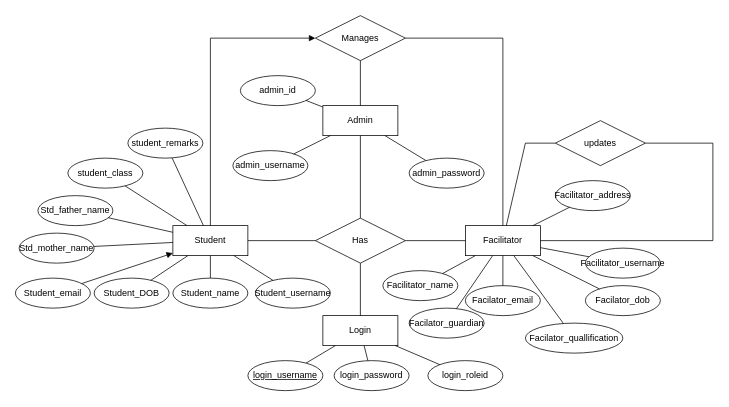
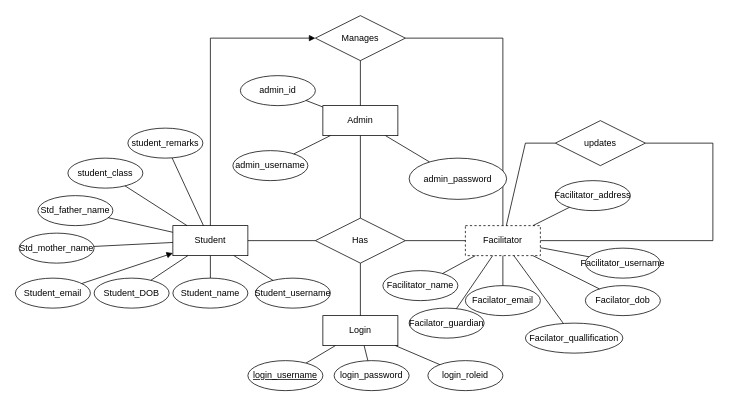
  <mxCell id="0" />
  <mxCell id="1" parent="0" />
  <mxCell id="2" value="Student" style="whiteSpace=wrap;html=1;align=center;" parent="1" vertex="1"><mxGeometry x="230" y="300" width="100" height="40" as="geometry" /></mxCell>
- <mxCell id="3" value="Facilitator" style="whiteSpace=wrap;html=1;align=center;" parent="1" vertex="1"><mxGeometry x="620" y="300" width="100" height="40" as="geometry" /></mxCell>
+ <mxCell id="3" value="Facilitator" style="whiteSpace=wrap;html=1;align=center;dashed=1;" parent="1" vertex="1"><mxGeometry x="620" y="300" width="100" height="40" as="geometry" /></mxCell>
  <mxCell id="4" value="Admin" style="whiteSpace=wrap;html=1;align=center;" parent="1" vertex="1"><mxGeometry x="430" y="140" width="100" height="40" as="geometry" /></mxCell>
  <mxCell id="5" value="Has" style="shape=rhombus;perimeter=rhombusPerimeter;whiteSpace=wrap;html=1;align=center;" parent="1" vertex="1"><mxGeometry x="420" y="290" width="120" height="60" as="geometry" /></mxCell>
  <mxCell id="6" value="" style="endArrow=none;html=1;rounded=0;" parent="1" source="4" target="5" edge="1"><mxGeometry relative="1" as="geometry"><mxPoint x="360" y="290" as="sourcePoint" /><mxPoint x="520" y="290" as="targetPoint" /></mxGeometry></mxCell>
  <mxCell id="7" value="" style="endArrow=none;html=1;rounded=0;" parent="1" source="2" target="5" edge="1"><mxGeometry relative="1" as="geometry"><mxPoint x="360" y="290" as="sourcePoint" /><mxPoint x="520" y="290" as="targetPoint" /></mxGeometry></mxCell>
  <mxCell id="8" value="" style="endArrow=none;html=1;rounded=0;" parent="1" source="5" target="3" edge="1"><mxGeometry relative="1" as="geometry"><mxPoint x="360" y="290" as="sourcePoint" /><mxPoint x="520" y="290" as="targetPoint" /></mxGeometry></mxCell>
  <mxCell id="9" value="Login" style="whiteSpace=wrap;html=1;align=center;" parent="1" vertex="1"><mxGeometry x="430" y="420" width="100" height="40" as="geometry" /></mxCell>
  <mxCell id="10" value="" style="endArrow=none;html=1;rounded=0;" parent="1" source="5" target="9" edge="1"><mxGeometry relative="1" as="geometry"><mxPoint x="360" y="290" as="sourcePoint" /><mxPoint x="520" y="290" as="targetPoint" /></mxGeometry></mxCell>
  <mxCell id="11" value="Manages" style="shape=rhombus;perimeter=rhombusPerimeter;whiteSpace=wrap;html=1;align=center;" parent="1" vertex="1"><mxGeometry x="420" y="20" width="120" height="60" as="geometry" /></mxCell>
  <mxCell id="12" value="" style="endArrow=none;html=1;rounded=0;" parent="1" source="4" target="11" edge="1"><mxGeometry relative="1" as="geometry"><mxPoint x="230" y="160" as="sourcePoint" /><mxPoint x="390" y="160" as="targetPoint" /></mxGeometry></mxCell>
  <mxCell id="13" value="" style="endArrow=block;html=1;rounded=0;exitX=0.5;exitY=0;exitDx=0;exitDy=0;" parent="1" source="2" target="11" edge="1"><mxGeometry relative="1" as="geometry"><mxPoint x="280" y="90" as="sourcePoint" /><mxPoint x="440" y="90" as="targetPoint" /><Array as="points"><mxPoint x="280" y="50" /></Array></mxGeometry></mxCell>
  <mxCell id="14" value="" style="endArrow=none;html=1;rounded=0;" parent="1" source="3" target="11" edge="1"><mxGeometry relative="1" as="geometry"><mxPoint x="230" y="160" as="sourcePoint" /><mxPoint x="390" y="160" as="targetPoint" /><Array as="points"><mxPoint x="670" y="50" /></Array></mxGeometry></mxCell>
  <mxCell id="15" value="Student_DOB" style="ellipse;whiteSpace=wrap;html=1;align=center;" parent="1" vertex="1"><mxGeometry x="125" y="370" width="100" height="40" as="geometry" /></mxCell>
  <mxCell id="16" value="Student_name" style="ellipse;whiteSpace=wrap;html=1;align=center;" parent="1" vertex="1"><mxGeometry x="230" y="370" width="100" height="40" as="geometry" /></mxCell>
  <mxCell id="17" value="Student_username" style="ellipse;whiteSpace=wrap;html=1;align=center;" parent="1" vertex="1"><mxGeometry x="340" y="370" width="100" height="40" as="geometry" /></mxCell>
  <mxCell id="18" value="" style="endArrow=none;html=1;rounded=0;" parent="1" source="15" target="2" edge="1"><mxGeometry relative="1" as="geometry"><mxPoint x="230" y="250" as="sourcePoint" /><mxPoint x="390" y="250" as="targetPoint" /></mxGeometry></mxCell>
  <mxCell id="19" value="" style="endArrow=none;html=1;rounded=0;" parent="1" source="16" target="2" edge="1"><mxGeometry relative="1" as="geometry"><mxPoint x="230" y="250" as="sourcePoint" /><mxPoint x="390" y="250" as="targetPoint" /></mxGeometry></mxCell>
  <mxCell id="20" value="" style="endArrow=none;html=1;rounded=0;" parent="1" source="17" target="2" edge="1"><mxGeometry relative="1" as="geometry"><mxPoint x="230" y="250" as="sourcePoint" /><mxPoint x="390" y="250" as="targetPoint" /></mxGeometry></mxCell>
  <mxCell id="21" value="login_password" style="ellipse;whiteSpace=wrap;html=1;align=center;" parent="1" vertex="1"><mxGeometry x="445" y="480" width="100" height="40" as="geometry" /></mxCell>
  <mxCell id="22" value="login_roleid" style="ellipse;whiteSpace=wrap;html=1;align=center;" parent="1" vertex="1"><mxGeometry x="570" y="480" width="100" height="40" as="geometry" /></mxCell>
  <mxCell id="23" value="" style="endArrow=none;html=1;rounded=0;" parent="1" source="28" target="9" edge="1"><mxGeometry relative="1" as="geometry"><mxPoint x="407.542" y="483.308" as="sourcePoint" /><mxPoint x="390" y="250" as="targetPoint" /></mxGeometry></mxCell>
  <mxCell id="24" value="" style="endArrow=none;html=1;rounded=0;" parent="1" source="21" target="9" edge="1"><mxGeometry relative="1" as="geometry"><mxPoint x="230" y="250" as="sourcePoint" /><mxPoint x="390" y="250" as="targetPoint" /></mxGeometry></mxCell>
  <mxCell id="25" value="" style="endArrow=none;html=1;rounded=0;" parent="1" source="22" target="9" edge="1"><mxGeometry relative="1" as="geometry"><mxPoint x="230" y="250" as="sourcePoint" /><mxPoint x="390" y="250" as="targetPoint" /></mxGeometry></mxCell>
  <mxCell id="26" value="admin_username" style="ellipse;whiteSpace=wrap;html=1;align=center;" parent="1" vertex="1"><mxGeometry x="310" y="200" width="100" height="40" as="geometry" /></mxCell>
  <mxCell id="27" value="admin_id" style="ellipse;whiteSpace=wrap;html=1;align=center;" parent="1" vertex="1"><mxGeometry x="320" y="100" width="100" height="40" as="geometry" /></mxCell>
  <mxCell id="28" value="login_username" style="ellipse;whiteSpace=wrap;html=1;align=center;fontStyle=4;" parent="1" vertex="1"><mxGeometry x="330" y="480" width="100" height="40" as="geometry" /></mxCell>
  <mxCell id="29" value="" style="endArrow=none;html=1;rounded=0;" parent="1" source="27" target="4" edge="1"><mxGeometry relative="1" as="geometry"><mxPoint x="230" y="250" as="sourcePoint" /><mxPoint x="390" y="250" as="targetPoint" /></mxGeometry></mxCell>
  <mxCell id="30" value="" style="endArrow=none;html=1;rounded=0;" parent="1" source="26" target="4" edge="1"><mxGeometry relative="1" as="geometry"><mxPoint x="230" y="250" as="sourcePoint" /><mxPoint x="390" y="250" as="targetPoint" /></mxGeometry></mxCell>
  <mxCell id="31" value="" style="endArrow=none;html=1;rounded=0;" parent="1" source="4" target="32" edge="1"><mxGeometry relative="1" as="geometry"><mxPoint x="230" y="250" as="sourcePoint" /><mxPoint x="390" y="250" as="targetPoint" /></mxGeometry></mxCell>
- <mxCell id="32" value="admin_password" style="ellipse;whiteSpace=wrap;html=1;align=center;" parent="1" vertex="1"><mxGeometry x="545" y="210" width="100" height="40" as="geometry" /></mxCell>
+ <mxCell id="32" value="admin_password" style="ellipse;whiteSpace=wrap;html=1;align=center;" parent="1" vertex="1"><mxGeometry x="545" y="210" width="130" height="55" as="geometry" /></mxCell>
  <mxCell id="33" value="" style="endArrow=block;html=1;rounded=0;" parent="1" source="34" target="2" edge="1"><mxGeometry relative="1" as="geometry"><mxPoint x="80" y="370" as="sourcePoint" /><mxPoint x="390" y="250" as="targetPoint" /></mxGeometry></mxCell>
  <mxCell id="34" value="Student_email" style="ellipse;whiteSpace=wrap;html=1;align=center;" parent="1" vertex="1"><mxGeometry y="370" width="100" height="40" as="geometry" x="20" /></mxCell>
  <mxCell id="35" value="Facilitator_address" style="ellipse;whiteSpace=wrap;html=1;align=center;" parent="1" vertex="1"><mxGeometry x="740" y="240" width="100" height="40" as="geometry" /></mxCell>
  <mxCell id="36" value="Facilator_email" style="ellipse;whiteSpace=wrap;html=1;align=center;" parent="1" vertex="1"><mxGeometry x="620" y="380" width="100" height="40" as="geometry" /></mxCell>
  <mxCell id="37" value="Facilitator_name" style="ellipse;whiteSpace=wrap;html=1;align=center;" parent="1" vertex="1"><mxGeometry x="510" y="360" width="100" height="40" as="geometry" /></mxCell>
  <mxCell id="38" value="Facilitator_username" style="ellipse;whiteSpace=wrap;html=1;align=center;" parent="1" vertex="1"><mxGeometry x="780" y="330" width="100" height="40" as="geometry" /></mxCell>
  <mxCell id="39" value="" style="endArrow=none;html=1;rounded=0;" parent="1" source="3" target="35" edge="1"><mxGeometry relative="1" as="geometry"><mxPoint x="440" y="250" as="sourcePoint" /><mxPoint x="600" y="250" as="targetPoint" /></mxGeometry></mxCell>
  <mxCell id="40" value="" style="endArrow=none;html=1;rounded=0;" parent="1" source="3" target="38" edge="1"><mxGeometry relative="1" as="geometry"><mxPoint x="690" y="330" as="sourcePoint" /><mxPoint x="850" y="330" as="targetPoint" /></mxGeometry></mxCell>
  <mxCell id="41" value="" style="endArrow=none;html=1;rounded=0;" parent="1" source="3" target="36" edge="1"><mxGeometry relative="1" as="geometry"><mxPoint x="510" y="400" as="sourcePoint" /><mxPoint x="670" y="400" as="targetPoint" /></mxGeometry></mxCell>
  <mxCell id="42" value="" style="endArrow=none;html=1;rounded=0;" parent="1" source="3" target="37" edge="1"><mxGeometry relative="1" as="geometry"><mxPoint x="630" y="310" as="sourcePoint" /><mxPoint x="790" y="310" as="targetPoint" /></mxGeometry></mxCell>
  <mxCell id="43" value="updates" style="shape=rhombus;perimeter=rhombusPerimeter;whiteSpace=wrap;html=1;align=center;" parent="1" vertex="1"><mxGeometry x="740" y="160" width="120" height="60" as="geometry" /></mxCell>
  <mxCell id="44" value="" style="endArrow=none;html=1;rounded=0;" parent="1" source="3" target="43" edge="1"><mxGeometry relative="1" as="geometry"><mxPoint x="420" y="270" as="sourcePoint" /><mxPoint x="580" y="270" as="targetPoint" /><Array as="points"><mxPoint x="700" y="190" /></Array></mxGeometry></mxCell>
  <mxCell id="45" value="" style="endArrow=none;html=1;rounded=0;" parent="1" source="3" target="43" edge="1"><mxGeometry relative="1" as="geometry"><mxPoint x="420" y="270" as="sourcePoint" /><mxPoint x="580" y="270" as="targetPoint" /><Array as="points"><mxPoint x="950" y="320" /><mxPoint x="950" y="190" /></Array></mxGeometry></mxCell>
  <mxCell id="46" value="Std_mother_name" style="ellipse;whiteSpace=wrap;html=1;align=center;" vertex="1" parent="1"><mxGeometry x="25" y="310" width="100" height="40" as="geometry" /></mxCell>
  <mxCell id="47" value="Std_father_name" style="ellipse;whiteSpace=wrap;html=1;align=center;" vertex="1" parent="1"><mxGeometry x="50" y="260" width="100" height="40" as="geometry" /></mxCell>
  <mxCell id="48" value="" style="endArrow=none;html=1;rounded=0;" edge="1" parent="1" source="47" target="2"><mxGeometry relative="1" as="geometry"><mxPoint x="380" y="290" as="sourcePoint" /><mxPoint x="540" y="290" as="targetPoint" /></mxGeometry></mxCell>
  <mxCell id="49" value="" style="endArrow=none;html=1;rounded=0;" edge="1" parent="1" source="46" target="2"><mxGeometry relative="1" as="geometry"><mxPoint x="380" y="290" as="sourcePoint" /><mxPoint x="540" y="290" as="targetPoint" /></mxGeometry></mxCell>
  <mxCell id="50" value="Facilator_dob&lt;span style=&quot;color: rgba(0, 0, 0, 0); font-family: monospace; font-size: 0px; text-align: start;&quot;&gt;%3CmxGraphModel%3E%3Croot%3E%3CmxCell%20id%3D%220%22%2F%3E%3CmxCell%20id%3D%221%22%20parent%3D%220%22%2F%3E%3CmxCell%20id%3D%222%22%20value%3D%22Facilator_email%22%20style%3D%22ellipse%3BwhiteSpace%3Dwrap%3Bhtml%3D1%3Balign%3Dcenter%3B%22%20vertex%3D%221%22%20parent%3D%221%22%3E%3CmxGeometry%20x%3D%22640%22%20y%3D%22400%22%20width%3D%22100%22%20height%3D%2240%22%20as%3D%22geometry%22%2F%3E%3C%2FmxCell%3E%3C%2Froot%3E%3C%2FmxGraphModel%3E&lt;/span&gt;" style="ellipse;whiteSpace=wrap;html=1;align=center;" vertex="1" parent="1"><mxGeometry x="780" y="380" width="100" height="40" as="geometry" /></mxCell>
  <mxCell id="51" value="Facilator_guardian" style="ellipse;whiteSpace=wrap;html=1;align=center;" vertex="1" parent="1"><mxGeometry x="545" y="410" width="100" height="40" as="geometry" /></mxCell>
  <mxCell id="52" value="student_class" style="ellipse;whiteSpace=wrap;html=1;align=center;" vertex="1" parent="1"><mxGeometry x="90" y="210" width="100" height="40" as="geometry" /></mxCell>
  <mxCell id="53" value="student_remarks" style="ellipse;whiteSpace=wrap;html=1;align=center;" vertex="1" parent="1"><mxGeometry x="170" y="170" width="100" height="40" as="geometry" /></mxCell>
  <mxCell id="54" value="" style="endArrow=none;html=1;rounded=0;" edge="1" parent="1" source="52" target="2"><mxGeometry relative="1" as="geometry"><mxPoint x="380" y="290" as="sourcePoint" /><mxPoint x="540" y="290" as="targetPoint" /></mxGeometry></mxCell>
  <mxCell id="55" value="" style="endArrow=none;html=1;rounded=0;" edge="1" parent="1" source="53" target="2"><mxGeometry relative="1" as="geometry"><mxPoint x="380" y="290" as="sourcePoint" /><mxPoint x="540" y="290" as="targetPoint" /></mxGeometry></mxCell>
  <mxCell id="56" value="" style="endArrow=none;html=1;rounded=0;" edge="1" parent="1" source="51" target="3"><mxGeometry relative="1" as="geometry"><mxPoint x="380" y="290" as="sourcePoint" /><mxPoint x="540" y="290" as="targetPoint" /></mxGeometry></mxCell>
  <mxCell id="57" value="" style="endArrow=none;html=1;rounded=0;" edge="1" parent="1" source="50" target="3"><mxGeometry relative="1" as="geometry"><mxPoint x="380" y="290" as="sourcePoint" /><mxPoint x="540" y="290" as="targetPoint" /></mxGeometry></mxCell>
  <mxCell id="58" value="Facilator_quallification" style="ellipse;whiteSpace=wrap;html=1;align=center;" vertex="1" parent="1"><mxGeometry x="700" y="430" width="130" height="40" as="geometry" /></mxCell>
  <mxCell id="59" value="" style="endArrow=none;html=1;rounded=0;" edge="1" parent="1" source="3" target="58"><mxGeometry relative="1" as="geometry"><mxPoint x="380" y="290" as="sourcePoint" /><mxPoint x="540" y="290" as="targetPoint" /></mxGeometry></mxCell>
